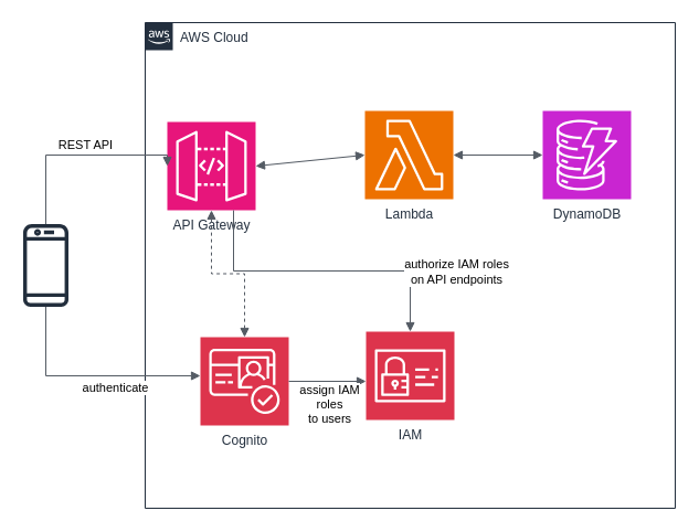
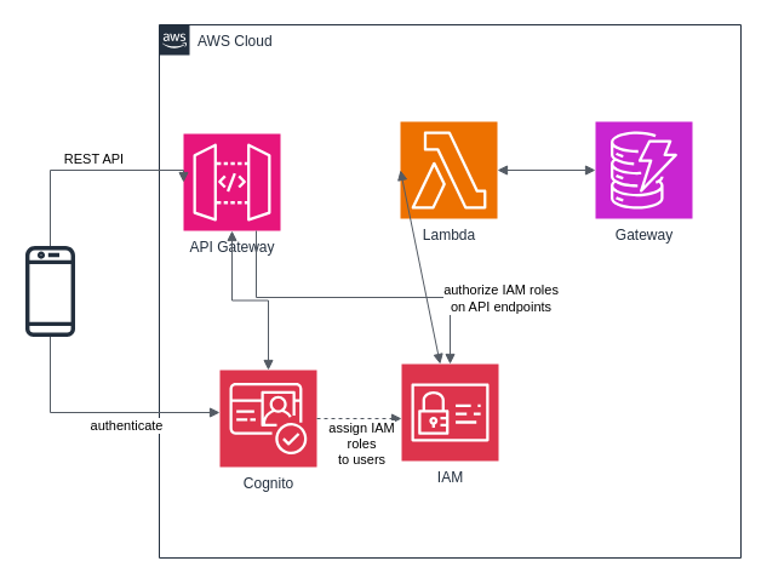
  <mxCell id="0" />
  <mxCell id="1" parent="0" />
  <mxCell id="2" value="AWS Cloud" style="points=[[0,0],[0.25,0],[0.5,0],[0.75,0],[1,0],[1,0.25],[1,0.5],[1,0.75],[1,1],[0.75,1],[0.5,1],[0.25,1],[0,1],[0,0.75],[0,0.5],[0,0.25]];outlineConnect=0;gradientColor=none;html=1;whiteSpace=wrap;fontSize=12;fontStyle=0;container=1;pointerEvents=0;collapsible=0;recursiveResize=0;shape=mxgraph.aws4.group;grIcon=mxgraph.aws4.group_aws_cloud_alt;strokeColor=#232F3E;fillColor=none;verticalAlign=top;align=left;spacingLeft=30;fontColor=#232F3E;dashed=0;" parent="1" vertex="1"><mxGeometry x="131" y="20" width="480" height="440" as="geometry" /></mxCell>
  <mxCell id="3" value="Cognito" style="sketch=0;points=[[0,0,0],[0.25,0,0],[0.5,0,0],[0.75,0,0],[1,0,0],[0,1,0],[0.25,1,0],[0.5,1,0],[0.75,1,0],[1,1,0],[0,0.25,0],[0,0.5,0],[0,0.75,0],[1,0.25,0],[1,0.5,0],[1,0.75,0]];outlineConnect=0;fontColor=#232F3E;fillColor=#DD344C;strokeColor=#ffffff;dashed=0;verticalLabelPosition=bottom;verticalAlign=top;align=center;html=1;fontSize=12;fontStyle=0;aspect=fixed;shape=mxgraph.aws4.resourceIcon;resIcon=mxgraph.aws4.cognito;" parent="2" vertex="1"><mxGeometry x="50" y="285" width="80" height="80" as="geometry" /></mxCell>
  <mxCell id="4" value="API Gateway" style="sketch=0;points=[[0,0,0],[0.25,0,0],[0.5,0,0],[0.75,0,0],[1,0,0],[0,1,0],[0.25,1,0],[0.5,1,0],[0.75,1,0],[1,1,0],[0,0.25,0],[0,0.5,0],[0,0.75,0],[1,0.25,0],[1,0.5,0],[1,0.75,0]];outlineConnect=0;fontColor=#232F3E;fillColor=#E7157B;strokeColor=#ffffff;dashed=0;verticalLabelPosition=bottom;verticalAlign=top;align=center;html=1;fontSize=12;fontStyle=0;aspect=fixed;shape=mxgraph.aws4.resourceIcon;resIcon=mxgraph.aws4.api_gateway;" parent="2" vertex="1"><mxGeometry x="20" y="90" width="80" height="80" as="geometry" /></mxCell>
  <mxCell id="5" value="Lambda" style="sketch=0;points=[[0,0,0],[0.25,0,0],[0.5,0,0],[0.75,0,0],[1,0,0],[0,1,0],[0.25,1,0],[0.5,1,0],[0.75,1,0],[1,1,0],[0,0.25,0],[0,0.5,0],[0,0.75,0],[1,0.25,0],[1,0.5,0],[1,0.75,0]];outlineConnect=0;fontColor=#232F3E;fillColor=#ED7100;strokeColor=#ffffff;dashed=0;verticalLabelPosition=bottom;verticalAlign=top;align=center;html=1;fontSize=12;fontStyle=0;aspect=fixed;shape=mxgraph.aws4.resourceIcon;resIcon=mxgraph.aws4.lambda;" parent="2" vertex="1"><mxGeometry x="199" y="80" width="80" height="80" as="geometry" /></mxCell>
- <mxCell id="6" value="" style="html=1;endArrow=block;elbow=vertical;startArrow=block;startFill=1;endFill=1;strokeColor=#545B64;rounded=0;entryX=1;entryY=0.5;entryDx=0;entryDy=0;entryPerimeter=0;exitX=0;exitY=0.5;exitDx=0;exitDy=0;exitPerimeter=0;" parent="2" source="5" target="4" edge="1"><mxGeometry width="100" relative="1" as="geometry"><mxPoint x="306" y="279" as="sourcePoint" /><mxPoint x="392" y="117" as="targetPoint" /></mxGeometry></mxCell>
- <mxCell id="7" value="DynamoDB" style="sketch=0;points=[[0,0,0],[0.25,0,0],[0.5,0,0],[0.75,0,0],[1,0,0],[0,1,0],[0.25,1,0],[0.5,1,0],[0.75,1,0],[1,1,0],[0,0.25,0],[0,0.5,0],[0,0.75,0],[1,0.25,0],[1,0.5,0],[1,0.75,0]];outlineConnect=0;fontColor=#232F3E;fillColor=#C925D1;strokeColor=#ffffff;dashed=0;verticalLabelPosition=bottom;verticalAlign=top;align=center;html=1;fontSize=12;fontStyle=0;aspect=fixed;shape=mxgraph.aws4.resourceIcon;resIcon=mxgraph.aws4.dynamodb;" parent="2" vertex="1"><mxGeometry x="360" y="80" width="80" height="80" as="geometry" /></mxCell>
+ <mxCell id="6" value="" style="html=1;endArrow=block;elbow=vertical;startArrow=block;startFill=1;endFill=1;strokeColor=#545B64;rounded=0;exitX=0;exitY=0.5;exitDx=0;exitDy=0;exitPerimeter=0;" parent="2" source="5" target="9" edge="1"><mxGeometry width="100" relative="1" as="geometry"><mxPoint x="306" y="279" as="sourcePoint" /><mxPoint x="392" y="117" as="targetPoint" /></mxGeometry></mxCell>
+ <mxCell id="7" value="Gateway" style="sketch=0;points=[[0,0,0],[0.25,0,0],[0.5,0,0],[0.75,0,0],[1,0,0],[0,1,0],[0.25,1,0],[0.5,1,0],[0.75,1,0],[1,1,0],[0,0.25,0],[0,0.5,0],[0,0.75,0],[1,0.25,0],[1,0.5,0],[1,0.75,0]];outlineConnect=0;fontColor=#232F3E;fillColor=#C925D1;strokeColor=#ffffff;dashed=0;verticalLabelPosition=bottom;verticalAlign=top;align=center;html=1;fontSize=12;fontStyle=0;aspect=fixed;shape=mxgraph.aws4.resourceIcon;resIcon=mxgraph.aws4.dynamodb;" parent="2" vertex="1"><mxGeometry x="360" y="80" width="80" height="80" as="geometry" /></mxCell>
  <mxCell id="8" value="" style="html=1;endArrow=block;elbow=vertical;startArrow=block;startFill=1;endFill=1;strokeColor=#545B64;rounded=0;entryX=0;entryY=0.5;entryDx=0;entryDy=0;entryPerimeter=0;exitX=1;exitY=0.5;exitDx=0;exitDy=0;exitPerimeter=0;" parent="2" source="5" target="7" edge="1"><mxGeometry width="100" relative="1" as="geometry"><mxPoint x="362" y="350" as="sourcePoint" /><mxPoint x="462" y="350" as="targetPoint" /></mxGeometry></mxCell>
  <mxCell id="9" value="IAM" style="sketch=0;points=[[0,0,0],[0.25,0,0],[0.5,0,0],[0.75,0,0],[1,0,0],[0,1,0],[0.25,1,0],[0.5,1,0],[0.75,1,0],[1,1,0],[0,0.25,0],[0,0.5,0],[0,0.75,0],[1,0.25,0],[1,0.5,0],[1,0.75,0]];outlineConnect=0;fontColor=#232F3E;fillColor=#DD344C;strokeColor=#ffffff;dashed=0;verticalLabelPosition=bottom;verticalAlign=top;align=center;html=1;fontSize=12;fontStyle=0;aspect=fixed;shape=mxgraph.aws4.resourceIcon;resIcon=mxgraph.aws4.identity_and_access_management;" vertex="1" parent="2"><mxGeometry x="200" y="280" width="80" height="80" as="geometry" /></mxCell>
- <mxCell id="10" value="" style="html=1;endArrow=block;elbow=vertical;startArrow=none;startFill=0;endFill=1;strokeColor=#545B64;rounded=0;edgeStyle=orthogonalEdgeStyle;" edge="1" parent="2" source="3" target="9"><mxGeometry width="100" relative="1" as="geometry"><mxPoint x="-80" y="267" as="sourcePoint" /><mxPoint x="50" y="330" as="targetPoint" /><Array as="points"><mxPoint x="130" y="320" /><mxPoint x="130" y="320" /></Array></mxGeometry></mxCell>
+ <mxCell id="10" value="" style="html=1;endArrow=block;elbow=vertical;startArrow=none;startFill=0;endFill=1;strokeColor=#545B64;rounded=0;edgeStyle=orthogonalEdgeStyle;dashed=1;" edge="1" parent="2" source="3" target="9"><mxGeometry width="100" relative="1" as="geometry"><mxPoint x="-80" y="267" as="sourcePoint" /><mxPoint x="50" y="330" as="targetPoint" /><Array as="points"><mxPoint x="130" y="320" /><mxPoint x="130" y="320" /></Array></mxGeometry></mxCell>
  <mxCell id="11" value="assign IAM&lt;div&gt;roles&lt;div&gt;to users&lt;/div&gt;&lt;/div&gt;" style="edgeLabel;html=1;align=center;verticalAlign=middle;resizable=0;points=[];" vertex="1" connectable="0" parent="10"><mxGeometry x="-0.207" relative="1" as="geometry"><mxPoint x="8" y="20" as="offset" /></mxGeometry></mxCell>
- <mxCell id="12" value="" style="html=1;endArrow=block;elbow=vertical;startArrow=block;startFill=1;endFill=1;strokeColor=#545B64;rounded=0;edgeStyle=orthogonalEdgeStyle;exitX=0.5;exitY=1;exitDx=0;exitDy=0;exitPerimeter=0;entryX=0.5;entryY=0;entryDx=0;entryDy=0;entryPerimeter=0;dashed=1;" edge="1" parent="2" source="4" target="3"><mxGeometry width="100" relative="1" as="geometry"><mxPoint x="130" y="330" as="sourcePoint" /><mxPoint x="210" y="330" as="targetPoint" /><Array as="points" /></mxGeometry></mxCell>
+ <mxCell id="12" value="" style="html=1;endArrow=block;elbow=vertical;startArrow=block;startFill=1;endFill=1;strokeColor=#545B64;rounded=0;edgeStyle=orthogonalEdgeStyle;exitX=0.5;exitY=1;exitDx=0;exitDy=0;exitPerimeter=0;entryX=0.5;entryY=0;entryDx=0;entryDy=0;entryPerimeter=0;" edge="1" parent="2" source="4" target="3"><mxGeometry width="100" relative="1" as="geometry"><mxPoint x="130" y="330" as="sourcePoint" /><mxPoint x="210" y="330" as="targetPoint" /><Array as="points" /></mxGeometry></mxCell>
  <mxCell id="13" value="" style="html=1;endArrow=block;elbow=vertical;startArrow=none;startFill=0;endFill=1;strokeColor=#545B64;rounded=0;edgeStyle=orthogonalEdgeStyle;exitX=0.75;exitY=1;exitDx=0;exitDy=0;exitPerimeter=0;" edge="1" parent="2" source="4" target="9"><mxGeometry width="100" relative="1" as="geometry"><mxPoint x="90" y="170" as="sourcePoint" /><mxPoint x="90" y="290" as="targetPoint" /><Array as="points" /></mxGeometry></mxCell>
  <mxCell id="14" value="authorize IAM roles&lt;div&gt;on API endpoints&lt;/div&gt;" style="edgeLabel;html=1;align=center;verticalAlign=middle;resizable=0;points=[];" vertex="1" connectable="0" parent="13"><mxGeometry x="0.215" y="1" relative="1" as="geometry"><mxPoint x="92" y="1" as="offset" /></mxGeometry></mxCell>
  <mxCell id="15" value="" style="sketch=0;outlineConnect=0;fontColor=#232F3E;gradientColor=none;fillColor=#232F3D;strokeColor=none;dashed=0;verticalLabelPosition=bottom;verticalAlign=top;align=center;html=1;fontSize=12;fontStyle=0;aspect=fixed;pointerEvents=1;shape=mxgraph.aws4.mobile_client;" parent="1" vertex="1"><mxGeometry x="20.5" y="201" width="41" height="78" as="geometry" /></mxCell>
  <mxCell id="16" value="" style="html=1;endArrow=block;elbow=vertical;startArrow=none;startFill=0;endFill=1;strokeColor=#545B64;rounded=0;entryX=0;entryY=0.5;entryDx=0;entryDy=0;entryPerimeter=0;edgeStyle=orthogonalEdgeStyle;" edge="1" parent="1" source="15" target="4"><mxGeometry width="100" relative="1" as="geometry"><mxPoint x="420" y="150" as="sourcePoint" /><mxPoint x="501" y="150" as="targetPoint" /><Array as="points"><mxPoint x="41" y="140" /></Array></mxGeometry></mxCell>
  <mxCell id="17" value="REST API" style="edgeLabel;html=1;align=center;verticalAlign=middle;resizable=0;points=[];" vertex="1" connectable="0" parent="16"><mxGeometry x="-0.059" y="2" relative="1" as="geometry"><mxPoint x="12" y="-8" as="offset" /></mxGeometry></mxCell>
  <mxCell id="18" value="" style="html=1;endArrow=block;elbow=vertical;startArrow=none;startFill=0;endFill=1;strokeColor=#545B64;rounded=0;edgeStyle=orthogonalEdgeStyle;" edge="1" parent="1" source="15" target="3"><mxGeometry width="100" relative="1" as="geometry"><mxPoint x="51" y="213" as="sourcePoint" /><mxPoint x="181" y="150" as="targetPoint" /><Array as="points"><mxPoint x="41" y="340" /></Array></mxGeometry></mxCell>
  <mxCell id="19" value="authenticate" style="edgeLabel;html=1;align=center;verticalAlign=middle;resizable=0;points=[];" vertex="1" connectable="0" parent="18"><mxGeometry x="0.237" relative="1" as="geometry"><mxPoint y="10" as="offset" /></mxGeometry></mxCell>
